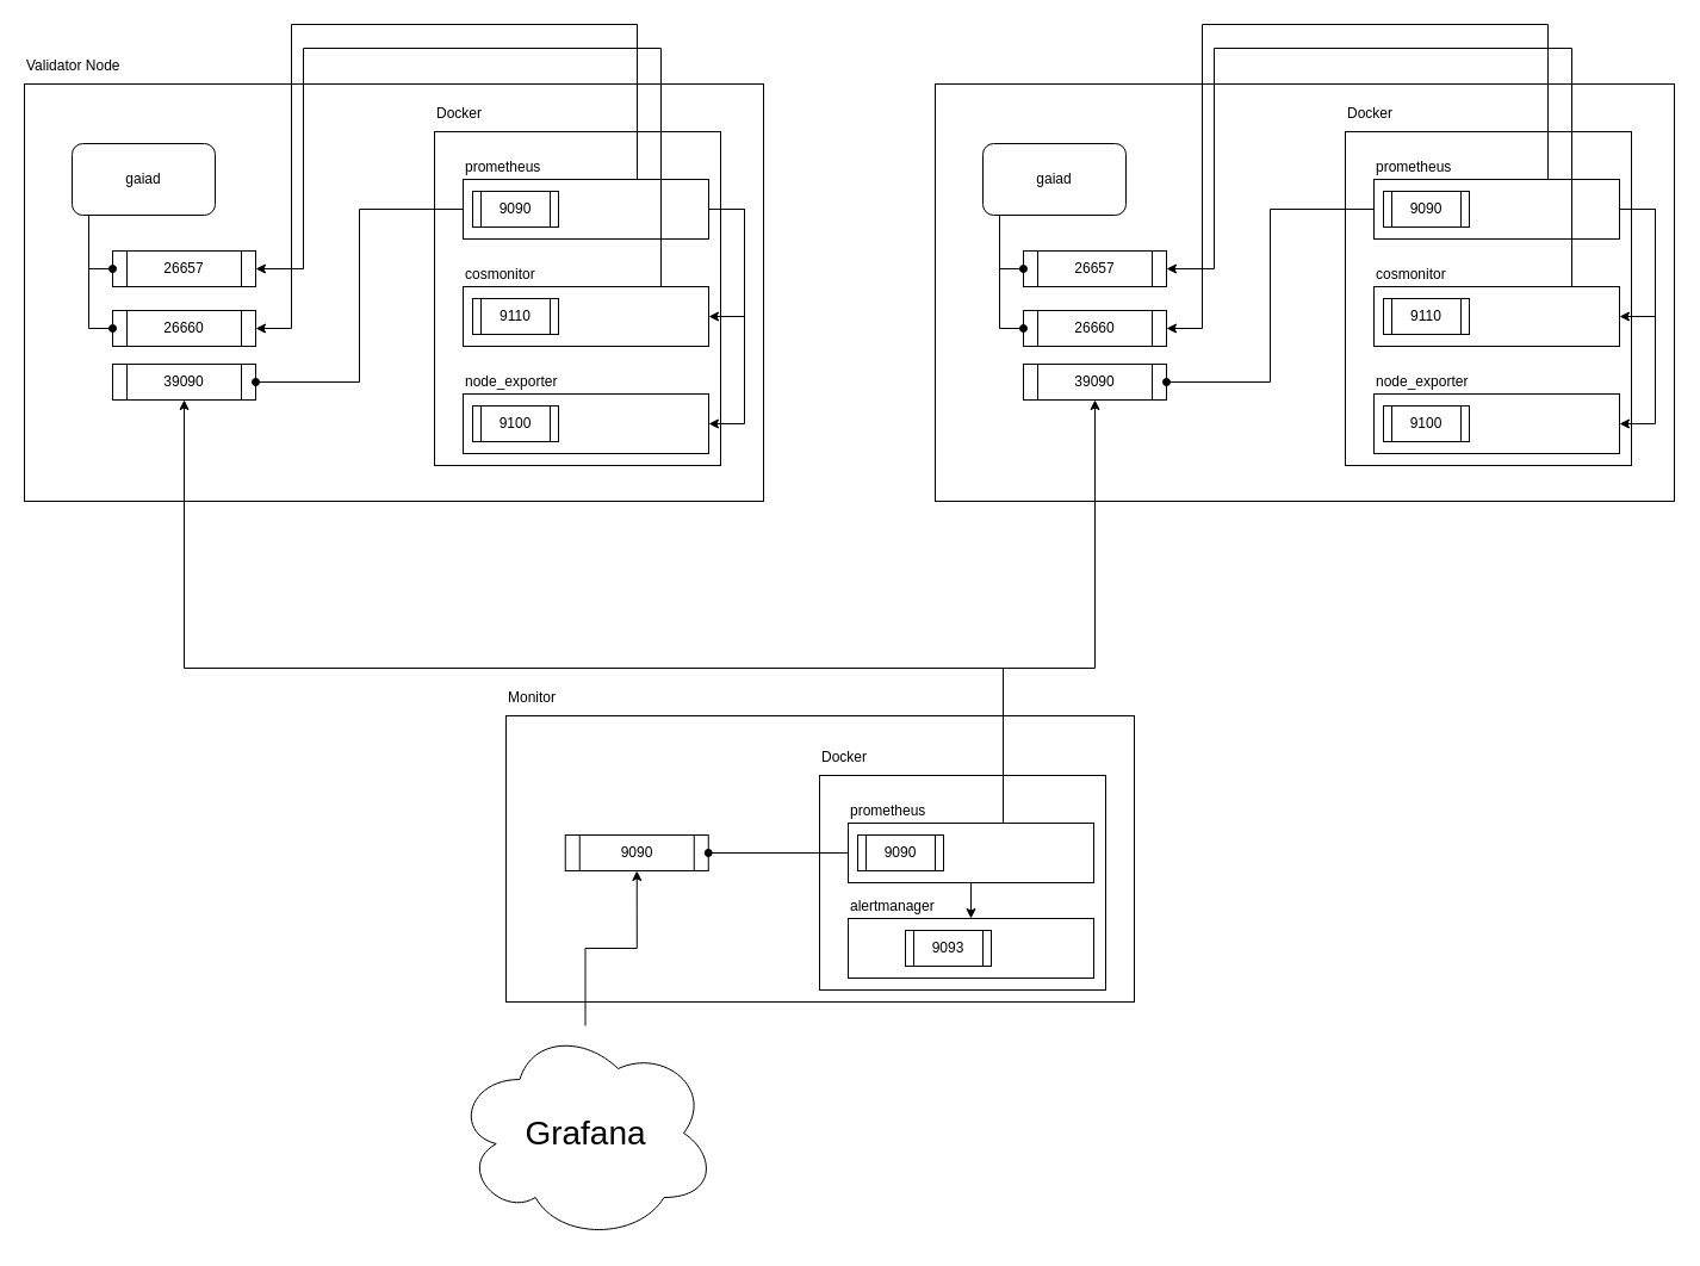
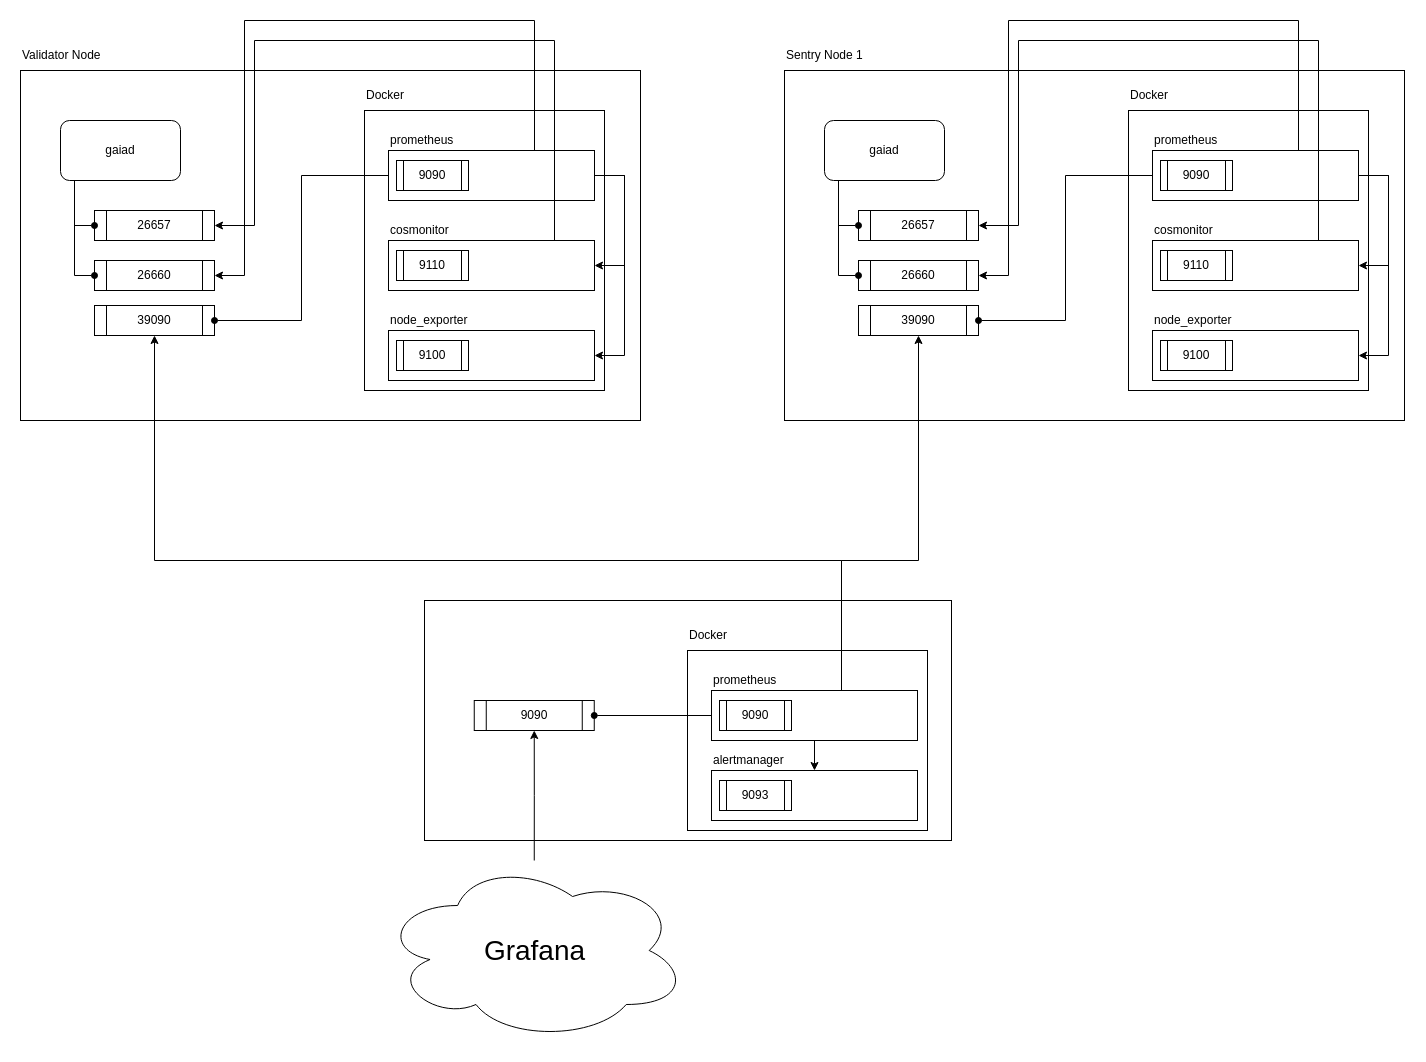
  <mxCell id="0" />
  <mxCell id="1" parent="0" />
  <mxCell id="2" value="" style="group" parent="1" vertex="1" connectable="0"><mxGeometry x="20" y="20" width="620" height="400" as="geometry" /></mxCell>
  <mxCell id="3" value="" style="rounded=0;whiteSpace=wrap;html=1;" parent="2" vertex="1"><mxGeometry y="50" width="620" height="350" as="geometry" /></mxCell>
  <mxCell id="4" value="Validator Node" style="text;html=1;strokeColor=none;fillColor=none;align=left;verticalAlign=middle;whiteSpace=wrap;rounded=0;" parent="2" vertex="1"><mxGeometry y="20" width="96" height="30" as="geometry" /></mxCell>
  <mxCell id="5" value="gaiad" style="rounded=1;whiteSpace=wrap;html=1;" parent="2" vertex="1"><mxGeometry x="40" y="100" width="120" height="60" as="geometry" /></mxCell>
  <mxCell id="6" value="26657" style="shape=process;whiteSpace=wrap;html=1;backgroundOutline=1;" parent="2" vertex="1"><mxGeometry x="74" y="190" width="120" height="30" as="geometry" /></mxCell>
  <mxCell id="7" style="edgeStyle=orthogonalEdgeStyle;rounded=0;orthogonalLoop=1;jettySize=auto;html=1;entryX=0;entryY=0.5;entryDx=0;entryDy=0;endArrow=oval;endFill=1;" parent="2" source="5" target="6" edge="1"><mxGeometry relative="1" as="geometry"><Array as="points"><mxPoint x="54" y="205" /></Array></mxGeometry></mxCell>
  <mxCell id="8" value="26660" style="shape=process;whiteSpace=wrap;html=1;backgroundOutline=1;" parent="2" vertex="1"><mxGeometry x="74" y="240" width="120" height="30" as="geometry" /></mxCell>
  <mxCell id="9" style="edgeStyle=orthogonalEdgeStyle;rounded=0;orthogonalLoop=1;jettySize=auto;html=1;entryX=0;entryY=0.5;entryDx=0;entryDy=0;endArrow=oval;endFill=1;" parent="2" source="5" target="8" edge="1"><mxGeometry relative="1" as="geometry"><Array as="points"><mxPoint x="54" y="255" /></Array></mxGeometry></mxCell>
  <mxCell id="10" value="" style="rounded=0;whiteSpace=wrap;html=1;" parent="2" vertex="1"><mxGeometry x="344" y="90" width="240" height="280" as="geometry" /></mxCell>
  <mxCell id="11" value="Docker" style="text;html=1;strokeColor=none;fillColor=none;align=left;verticalAlign=middle;whiteSpace=wrap;rounded=0;" parent="2" vertex="1"><mxGeometry x="344" y="60" width="76" height="30" as="geometry" /></mxCell>
  <mxCell id="12" value="prometheus" style="text;html=1;strokeColor=none;fillColor=none;align=left;verticalAlign=middle;whiteSpace=wrap;rounded=0;" parent="2" vertex="1"><mxGeometry x="368" y="110" width="80" height="20" as="geometry" /></mxCell>
  <mxCell id="13" style="edgeStyle=orthogonalEdgeStyle;rounded=0;orthogonalLoop=1;jettySize=auto;html=1;entryX=1;entryY=0.5;entryDx=0;entryDy=0;" parent="2" source="14" target="8" edge="1"><mxGeometry relative="1" as="geometry"><Array as="points"><mxPoint x="514" /><mxPoint x="224" /><mxPoint x="224" y="255" /></Array></mxGeometry></mxCell>
  <mxCell id="14" value="" style="rounded=0;whiteSpace=wrap;html=1;" parent="2" vertex="1"><mxGeometry x="368" y="130" width="206" height="50" as="geometry" /></mxCell>
  <mxCell id="15" value="cosmonitor" style="text;html=1;strokeColor=none;fillColor=none;align=left;verticalAlign=middle;whiteSpace=wrap;rounded=0;" parent="2" vertex="1"><mxGeometry x="368" y="200" width="80" height="20" as="geometry" /></mxCell>
  <mxCell id="16" style="edgeStyle=orthogonalEdgeStyle;rounded=0;orthogonalLoop=1;jettySize=auto;html=1;entryX=1;entryY=0.5;entryDx=0;entryDy=0;" parent="2" source="17" target="6" edge="1"><mxGeometry relative="1" as="geometry"><Array as="points"><mxPoint x="534" y="20" /><mxPoint x="234" y="20" /><mxPoint x="234" y="205" /></Array></mxGeometry></mxCell>
  <mxCell id="17" value="" style="rounded=0;whiteSpace=wrap;html=1;" parent="2" vertex="1"><mxGeometry x="368" y="220" width="206" height="50" as="geometry" /></mxCell>
  <mxCell id="18" style="edgeStyle=orthogonalEdgeStyle;rounded=0;orthogonalLoop=1;jettySize=auto;html=1;entryX=1;entryY=0.5;entryDx=0;entryDy=0;" parent="2" source="14" target="17" edge="1"><mxGeometry relative="1" as="geometry"><Array as="points"><mxPoint x="604" y="155" /><mxPoint x="604" y="245" /></Array></mxGeometry></mxCell>
  <mxCell id="19" value="" style="rounded=0;whiteSpace=wrap;html=1;" parent="2" vertex="1"><mxGeometry x="368" y="310" width="206" height="50" as="geometry" /></mxCell>
  <mxCell id="20" style="edgeStyle=orthogonalEdgeStyle;rounded=0;orthogonalLoop=1;jettySize=auto;html=1;entryX=1;entryY=0.5;entryDx=0;entryDy=0;" parent="2" source="14" target="19" edge="1"><mxGeometry relative="1" as="geometry"><Array as="points"><mxPoint x="604" y="155" /><mxPoint x="604" y="335" /></Array></mxGeometry></mxCell>
  <mxCell id="21" value="node_exporter" style="text;html=1;strokeColor=none;fillColor=none;align=left;verticalAlign=middle;whiteSpace=wrap;rounded=0;" parent="2" vertex="1"><mxGeometry x="368" y="290" width="80" height="20" as="geometry" /></mxCell>
  <mxCell id="22" value="39090" style="shape=process;whiteSpace=wrap;html=1;backgroundOutline=1;" parent="2" vertex="1"><mxGeometry x="74" y="285" width="120" height="30" as="geometry" /></mxCell>
  <mxCell id="23" style="edgeStyle=orthogonalEdgeStyle;rounded=0;orthogonalLoop=1;jettySize=auto;html=1;entryX=1;entryY=0.5;entryDx=0;entryDy=0;endArrow=oval;endFill=1;" parent="2" source="14" target="22" edge="1"><mxGeometry relative="1" as="geometry" /></mxCell>
  <mxCell id="24" value="9090" style="shape=process;whiteSpace=wrap;html=1;backgroundOutline=1;" parent="2" vertex="1"><mxGeometry x="376" y="140" width="72" height="30" as="geometry" /></mxCell>
  <mxCell id="25" value="9110" style="shape=process;whiteSpace=wrap;html=1;backgroundOutline=1;" parent="2" vertex="1"><mxGeometry x="376" y="230" width="72" height="30" as="geometry" /></mxCell>
  <mxCell id="26" value="9100" style="shape=process;whiteSpace=wrap;html=1;backgroundOutline=1;" parent="2" vertex="1"><mxGeometry x="376" y="320" width="72" height="30" as="geometry" /></mxCell>
  <mxCell id="27" value="" style="group" parent="1" vertex="1" connectable="0"><mxGeometry x="784" y="20" width="620" height="400" as="geometry" /></mxCell>
  <mxCell id="28" value="" style="rounded=0;whiteSpace=wrap;html=1;" parent="27" vertex="1"><mxGeometry y="50" width="620" height="350" as="geometry" /></mxCell>
+ <mxCell id="29" value="Sentry Node 1" style="text;html=1;strokeColor=none;fillColor=none;align=left;verticalAlign=middle;whiteSpace=wrap;rounded=0;" parent="27" vertex="1"><mxGeometry y="20" width="96" height="30" as="geometry" /></mxCell>
  <mxCell id="30" value="gaiad" style="rounded=1;whiteSpace=wrap;html=1;" parent="27" vertex="1"><mxGeometry x="40" y="100" width="120" height="60" as="geometry" /></mxCell>
  <mxCell id="31" value="26657" style="shape=process;whiteSpace=wrap;html=1;backgroundOutline=1;" parent="27" vertex="1"><mxGeometry x="74" y="190" width="120" height="30" as="geometry" /></mxCell>
  <mxCell id="32" style="edgeStyle=orthogonalEdgeStyle;rounded=0;orthogonalLoop=1;jettySize=auto;html=1;entryX=0;entryY=0.5;entryDx=0;entryDy=0;endArrow=oval;endFill=1;" parent="27" source="30" target="31" edge="1"><mxGeometry relative="1" as="geometry"><Array as="points"><mxPoint x="54" y="205" /></Array></mxGeometry></mxCell>
  <mxCell id="33" value="26660" style="shape=process;whiteSpace=wrap;html=1;backgroundOutline=1;" parent="27" vertex="1"><mxGeometry x="74" y="240" width="120" height="30" as="geometry" /></mxCell>
  <mxCell id="34" style="edgeStyle=orthogonalEdgeStyle;rounded=0;orthogonalLoop=1;jettySize=auto;html=1;entryX=0;entryY=0.5;entryDx=0;entryDy=0;endArrow=oval;endFill=1;" parent="27" source="30" target="33" edge="1"><mxGeometry relative="1" as="geometry"><Array as="points"><mxPoint x="54" y="255" /></Array></mxGeometry></mxCell>
  <mxCell id="35" value="" style="rounded=0;whiteSpace=wrap;html=1;" parent="27" vertex="1"><mxGeometry x="344" y="90" width="240" height="280" as="geometry" /></mxCell>
  <mxCell id="36" value="Docker" style="text;html=1;strokeColor=none;fillColor=none;align=left;verticalAlign=middle;whiteSpace=wrap;rounded=0;" parent="27" vertex="1"><mxGeometry x="344" y="60" width="76" height="30" as="geometry" /></mxCell>
  <mxCell id="37" value="prometheus" style="text;html=1;strokeColor=none;fillColor=none;align=left;verticalAlign=middle;whiteSpace=wrap;rounded=0;" parent="27" vertex="1"><mxGeometry x="368" y="110" width="80" height="20" as="geometry" /></mxCell>
  <mxCell id="38" style="edgeStyle=orthogonalEdgeStyle;rounded=0;orthogonalLoop=1;jettySize=auto;html=1;entryX=1;entryY=0.5;entryDx=0;entryDy=0;" parent="27" source="39" target="33" edge="1"><mxGeometry relative="1" as="geometry"><Array as="points"><mxPoint x="514" /><mxPoint x="224" /><mxPoint x="224" y="255" /></Array></mxGeometry></mxCell>
  <mxCell id="39" value="" style="rounded=0;whiteSpace=wrap;html=1;" parent="27" vertex="1"><mxGeometry x="368" y="130" width="206" height="50" as="geometry" /></mxCell>
  <mxCell id="40" value="cosmonitor" style="text;html=1;strokeColor=none;fillColor=none;align=left;verticalAlign=middle;whiteSpace=wrap;rounded=0;" parent="27" vertex="1"><mxGeometry x="368" y="200" width="80" height="20" as="geometry" /></mxCell>
  <mxCell id="41" style="edgeStyle=orthogonalEdgeStyle;rounded=0;orthogonalLoop=1;jettySize=auto;html=1;entryX=1;entryY=0.5;entryDx=0;entryDy=0;" parent="27" source="42" target="31" edge="1"><mxGeometry relative="1" as="geometry"><Array as="points"><mxPoint x="534" y="20" /><mxPoint x="234" y="20" /><mxPoint x="234" y="205" /></Array></mxGeometry></mxCell>
  <mxCell id="42" value="" style="rounded=0;whiteSpace=wrap;html=1;" parent="27" vertex="1"><mxGeometry x="368" y="220" width="206" height="50" as="geometry" /></mxCell>
  <mxCell id="43" style="edgeStyle=orthogonalEdgeStyle;rounded=0;orthogonalLoop=1;jettySize=auto;html=1;entryX=1;entryY=0.5;entryDx=0;entryDy=0;" parent="27" source="39" target="42" edge="1"><mxGeometry relative="1" as="geometry"><Array as="points"><mxPoint x="604" y="155" /><mxPoint x="604" y="245" /></Array></mxGeometry></mxCell>
  <mxCell id="44" value="" style="rounded=0;whiteSpace=wrap;html=1;" parent="27" vertex="1"><mxGeometry x="368" y="310" width="206" height="50" as="geometry" /></mxCell>
  <mxCell id="45" style="edgeStyle=orthogonalEdgeStyle;rounded=0;orthogonalLoop=1;jettySize=auto;html=1;entryX=1;entryY=0.5;entryDx=0;entryDy=0;" parent="27" source="39" target="44" edge="1"><mxGeometry relative="1" as="geometry"><Array as="points"><mxPoint x="604" y="155" /><mxPoint x="604" y="335" /></Array></mxGeometry></mxCell>
  <mxCell id="46" value="node_exporter" style="text;html=1;strokeColor=none;fillColor=none;align=left;verticalAlign=middle;whiteSpace=wrap;rounded=0;" parent="27" vertex="1"><mxGeometry x="368" y="290" width="80" height="20" as="geometry" /></mxCell>
  <mxCell id="47" value="39090" style="shape=process;whiteSpace=wrap;html=1;backgroundOutline=1;" parent="27" vertex="1"><mxGeometry x="74" y="285" width="120" height="30" as="geometry" /></mxCell>
  <mxCell id="48" style="edgeStyle=orthogonalEdgeStyle;rounded=0;orthogonalLoop=1;jettySize=auto;html=1;entryX=1;entryY=0.5;entryDx=0;entryDy=0;endArrow=oval;endFill=1;" parent="27" source="39" target="47" edge="1"><mxGeometry relative="1" as="geometry" /></mxCell>
  <mxCell id="49" value="9090" style="shape=process;whiteSpace=wrap;html=1;backgroundOutline=1;" parent="27" vertex="1"><mxGeometry x="376" y="140" width="72" height="30" as="geometry" /></mxCell>
  <mxCell id="50" value="9110" style="shape=process;whiteSpace=wrap;html=1;backgroundOutline=1;" parent="27" vertex="1"><mxGeometry x="376" y="230" width="72" height="30" as="geometry" /></mxCell>
  <mxCell id="51" value="9100" style="shape=process;whiteSpace=wrap;html=1;backgroundOutline=1;" parent="27" vertex="1"><mxGeometry x="376" y="320" width="72" height="30" as="geometry" /></mxCell>
  <mxCell id="52" value="" style="rounded=0;whiteSpace=wrap;html=1;" parent="1" vertex="1"><mxGeometry x="424" y="600" width="527" height="240" as="geometry" /></mxCell>
- <mxCell id="53" value="Monitor" style="text;html=1;strokeColor=none;fillColor=none;align=left;verticalAlign=middle;whiteSpace=wrap;rounded=0;" parent="1" vertex="1"><mxGeometry x="424" y="570" width="96" height="30" as="geometry" /></mxCell>
  <mxCell id="54" value="" style="group" parent="1" vertex="1" connectable="0"><mxGeometry x="687" y="620" width="240" height="310" as="geometry" /></mxCell>
  <mxCell id="55" value="" style="rounded=0;whiteSpace=wrap;html=1;" parent="54" vertex="1"><mxGeometry y="30" width="240" height="180" as="geometry" /></mxCell>
  <mxCell id="56" value="Docker" style="text;html=1;strokeColor=none;fillColor=none;align=left;verticalAlign=middle;whiteSpace=wrap;rounded=0;" parent="54" vertex="1"><mxGeometry width="76" height="30" as="geometry" /></mxCell>
  <mxCell id="57" value="prometheus" style="text;html=1;strokeColor=none;fillColor=none;align=left;verticalAlign=middle;whiteSpace=wrap;rounded=0;" parent="54" vertex="1"><mxGeometry x="24" y="50" width="80" height="20" as="geometry" /></mxCell>
  <mxCell id="58" style="edgeStyle=orthogonalEdgeStyle;rounded=0;orthogonalLoop=1;jettySize=auto;html=1;entryX=0.5;entryY=0;entryDx=0;entryDy=0;" parent="54" source="59" target="61" edge="1"><mxGeometry relative="1" as="geometry" /></mxCell>
  <mxCell id="59" value="" style="rounded=0;whiteSpace=wrap;html=1;" parent="54" vertex="1"><mxGeometry x="24" y="70" width="206" height="50" as="geometry" /></mxCell>
  <mxCell id="60" value="9090" style="shape=process;whiteSpace=wrap;html=1;backgroundOutline=1;" parent="54" vertex="1"><mxGeometry x="32" y="80" width="72" height="30" as="geometry" /></mxCell>
  <mxCell id="61" value="" style="rounded=0;whiteSpace=wrap;html=1;" parent="54" vertex="1"><mxGeometry x="24" y="150" width="206" height="50" as="geometry" /></mxCell>
- <mxCell id="62" value="9093" style="shape=process;whiteSpace=wrap;html=1;backgroundOutline=1;" parent="54" vertex="1"><mxGeometry x="72" y="160" width="72" height="30" as="geometry" /></mxCell>
+ <mxCell id="62" value="9093" style="shape=process;whiteSpace=wrap;html=1;backgroundOutline=1;" parent="54" vertex="1"><mxGeometry x="32" y="160" width="72" height="30" as="geometry" /></mxCell>
  <mxCell id="63" value="alertmanager" style="text;html=1;strokeColor=none;fillColor=none;align=left;verticalAlign=middle;whiteSpace=wrap;rounded=0;" parent="54" vertex="1"><mxGeometry x="24" y="130" width="80" height="20" as="geometry" /></mxCell>
  <mxCell id="64" value="9090" style="shape=process;whiteSpace=wrap;html=1;backgroundOutline=1;" parent="1" vertex="1"><mxGeometry x="473.75" y="700" width="120" height="30" as="geometry" /></mxCell>
  <mxCell id="65" style="edgeStyle=orthogonalEdgeStyle;rounded=0;orthogonalLoop=1;jettySize=auto;html=1;endArrow=oval;endFill=1;" parent="1" source="59" target="64" edge="1"><mxGeometry relative="1" as="geometry" /></mxCell>
  <mxCell id="66" style="edgeStyle=orthogonalEdgeStyle;rounded=0;orthogonalLoop=1;jettySize=auto;html=1;entryX=0.5;entryY=1;entryDx=0;entryDy=0;endArrow=classic;endFill=1;" parent="1" source="59" target="22" edge="1"><mxGeometry relative="1" as="geometry"><Array as="points"><mxPoint x="841" y="560" /><mxPoint x="154" y="560" /></Array></mxGeometry></mxCell>
  <mxCell id="67" style="edgeStyle=orthogonalEdgeStyle;rounded=0;orthogonalLoop=1;jettySize=auto;html=1;endArrow=classic;endFill=1;" parent="1" source="59" target="47" edge="1"><mxGeometry relative="1" as="geometry"><Array as="points"><mxPoint x="841" y="560" /><mxPoint x="918" y="560" /></Array></mxGeometry></mxCell>
  <mxCell id="68" style="edgeStyle=orthogonalEdgeStyle;rounded=0;orthogonalLoop=1;jettySize=auto;html=1;entryX=0.5;entryY=1;entryDx=0;entryDy=0;fontSize=28;endArrow=classic;endFill=1;" parent="1" source="69" target="64" edge="1"><mxGeometry relative="1" as="geometry" /></mxCell>
- <mxCell id="69" value="&lt;font style=&quot;font-size: 28px;&quot;&gt;Grafana&lt;/font&gt;" style="ellipse;shape=cloud;whiteSpace=wrap;html=1;" parent="1" vertex="1"><mxGeometry x="380.5" y="860" width="220" height="180" as="geometry" /></mxCell>
+ <mxCell id="69" value="&lt;font style=&quot;font-size: 28px;&quot;&gt;Grafana&lt;/font&gt;" style="ellipse;shape=cloud;whiteSpace=wrap;html=1;" parent="1" vertex="1"><mxGeometry x="380.5" y="860" width="306.5" height="180" as="geometry" /></mxCell>
